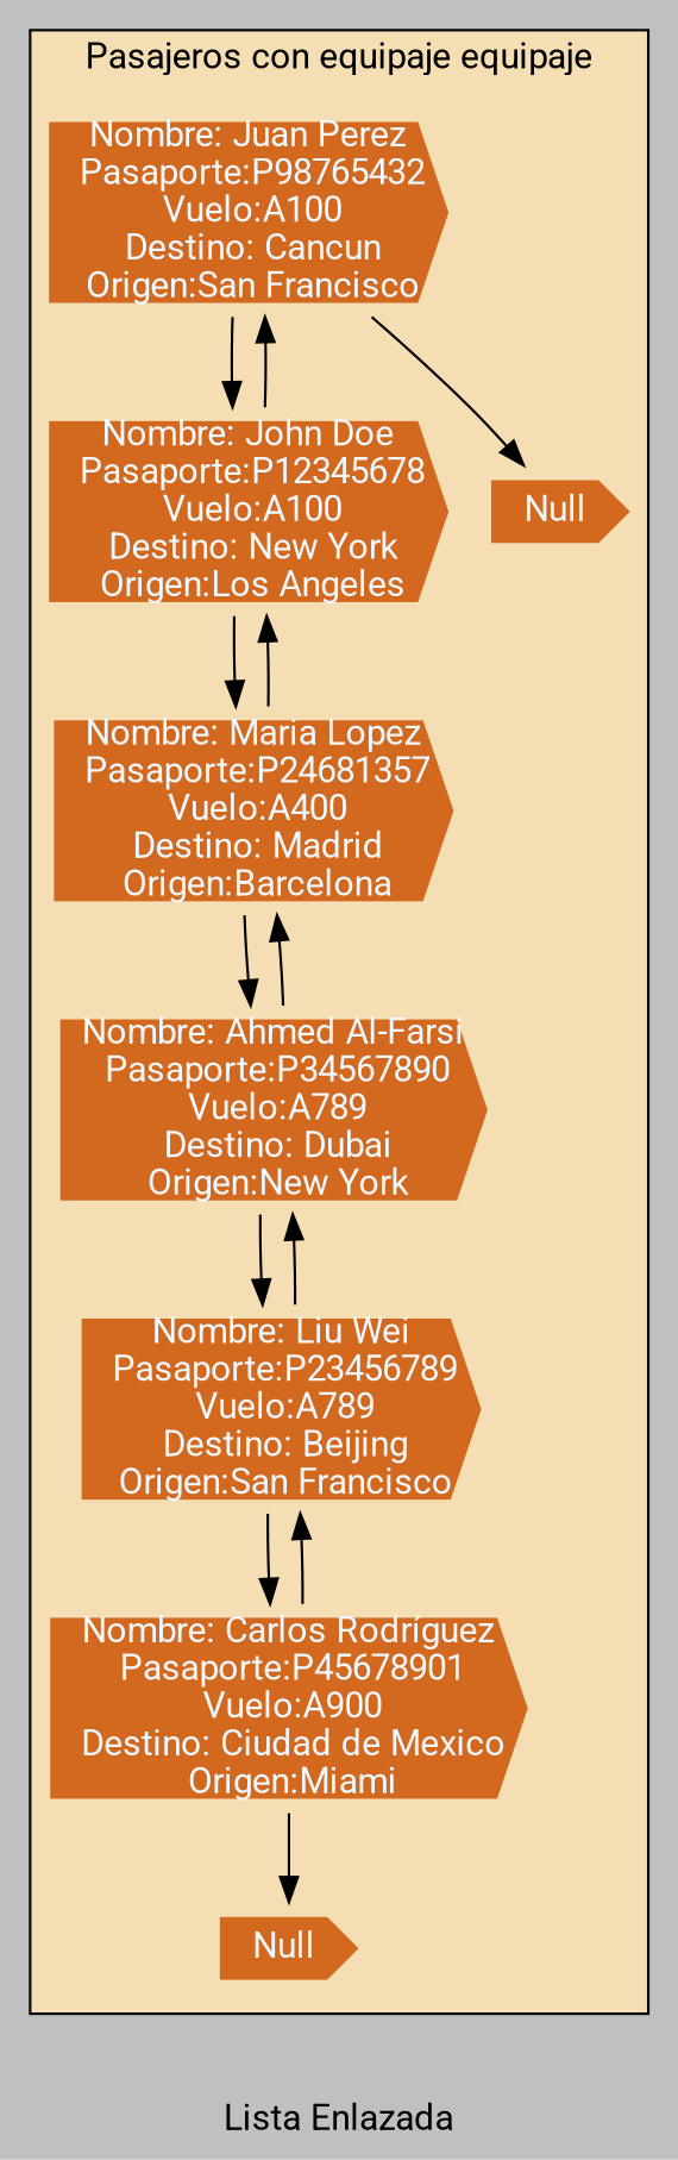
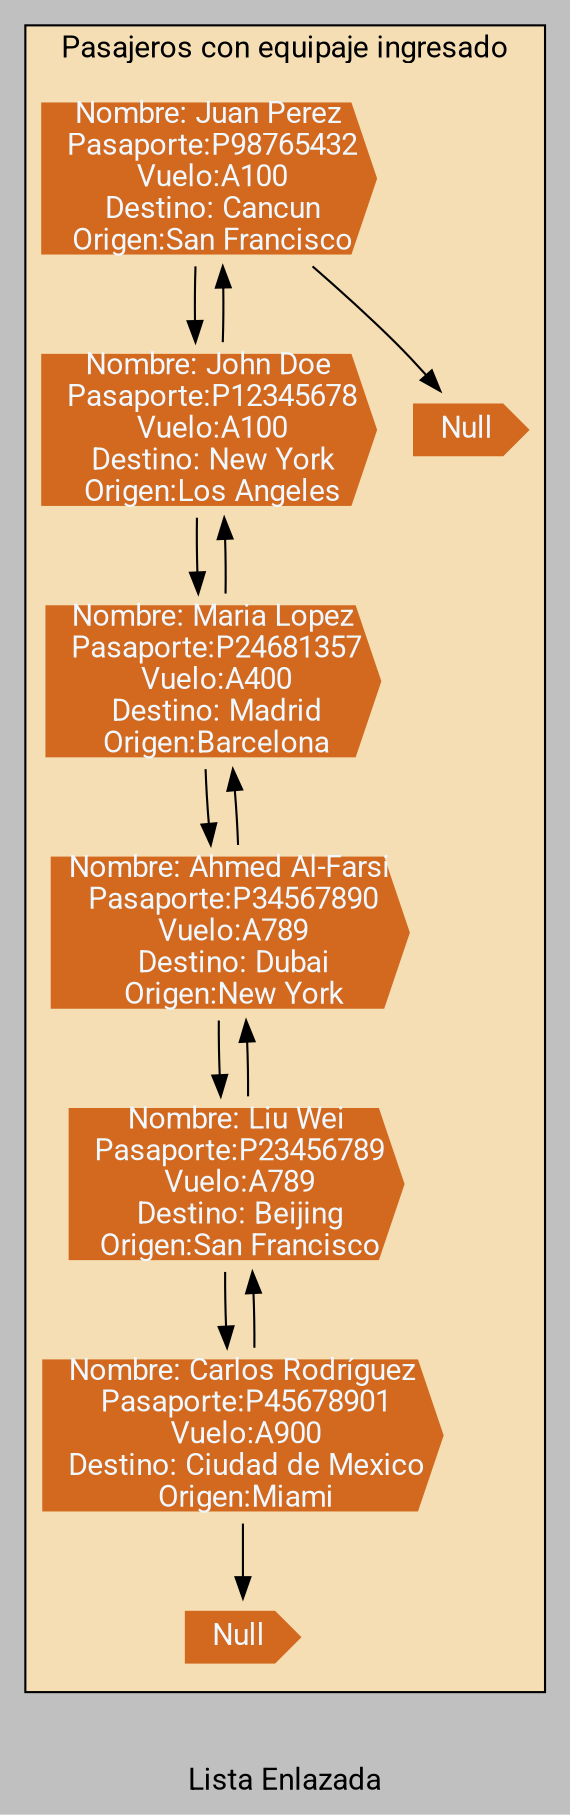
  digraph {
    bgcolor=grey
    label="Lista Enlazada"
    rankdir=TB
    fontname=Roboto
    node [color=chocolate fontcolor=aliceblue shape=cds style=filled fontname=Roboto]
    edge [fontname=Roboto]
    n1 [label="Nombre: Juan Perez\n Pasaporte:P98765432\n Vuelo:A100\n Destino: Cancun\n Origen:San Francisco"]
    n2 [label="Nombre: John Doe\n Pasaporte:P12345678\n Vuelo:A100\n Destino: New York\n Origen:Los Angeles"]
    n3 [label="Null "]
    n4 [label="Nombre: Maria Lopez\n Pasaporte:P24681357\n Vuelo:A400\n Destino: Madrid\n Origen:Barcelona"]
    n5 [label="Nombre: Ahmed Al-Farsi\n Pasaporte:P34567890\n Vuelo:A789\n Destino: Dubai\n Origen:New York"]
    n6 [label="Nombre: Liu Wei\n Pasaporte:P23456789\n Vuelo:A789\n Destino: Beijing\n Origen:San Francisco"]
    n7 [label="Nombre: Carlos Rodríguez\n Pasaporte:P45678901\n Vuelo:A900\n Destino: Ciudad de Mexico\n Origen:Miami"]
    n8 [label="Null "]
    subgraph cluster_1 {
      bgcolor=wheat
-     label="Pasajeros con equipaje equipaje"
+     label="Pasajeros con equipaje ingresado"
      n1
      n2
      n3
      n4
      n5
      n6
      n7
      n8
    }
    n1 -> n2
    n1 -> n3
    n2 -> n1
    n2 -> n4
    n4 -> n2
    n4 -> n5
    n5 -> n4
    n5 -> n6
    n6 -> n5
    n6 -> n7
    n7 -> n6
    n7 -> n8
  }
